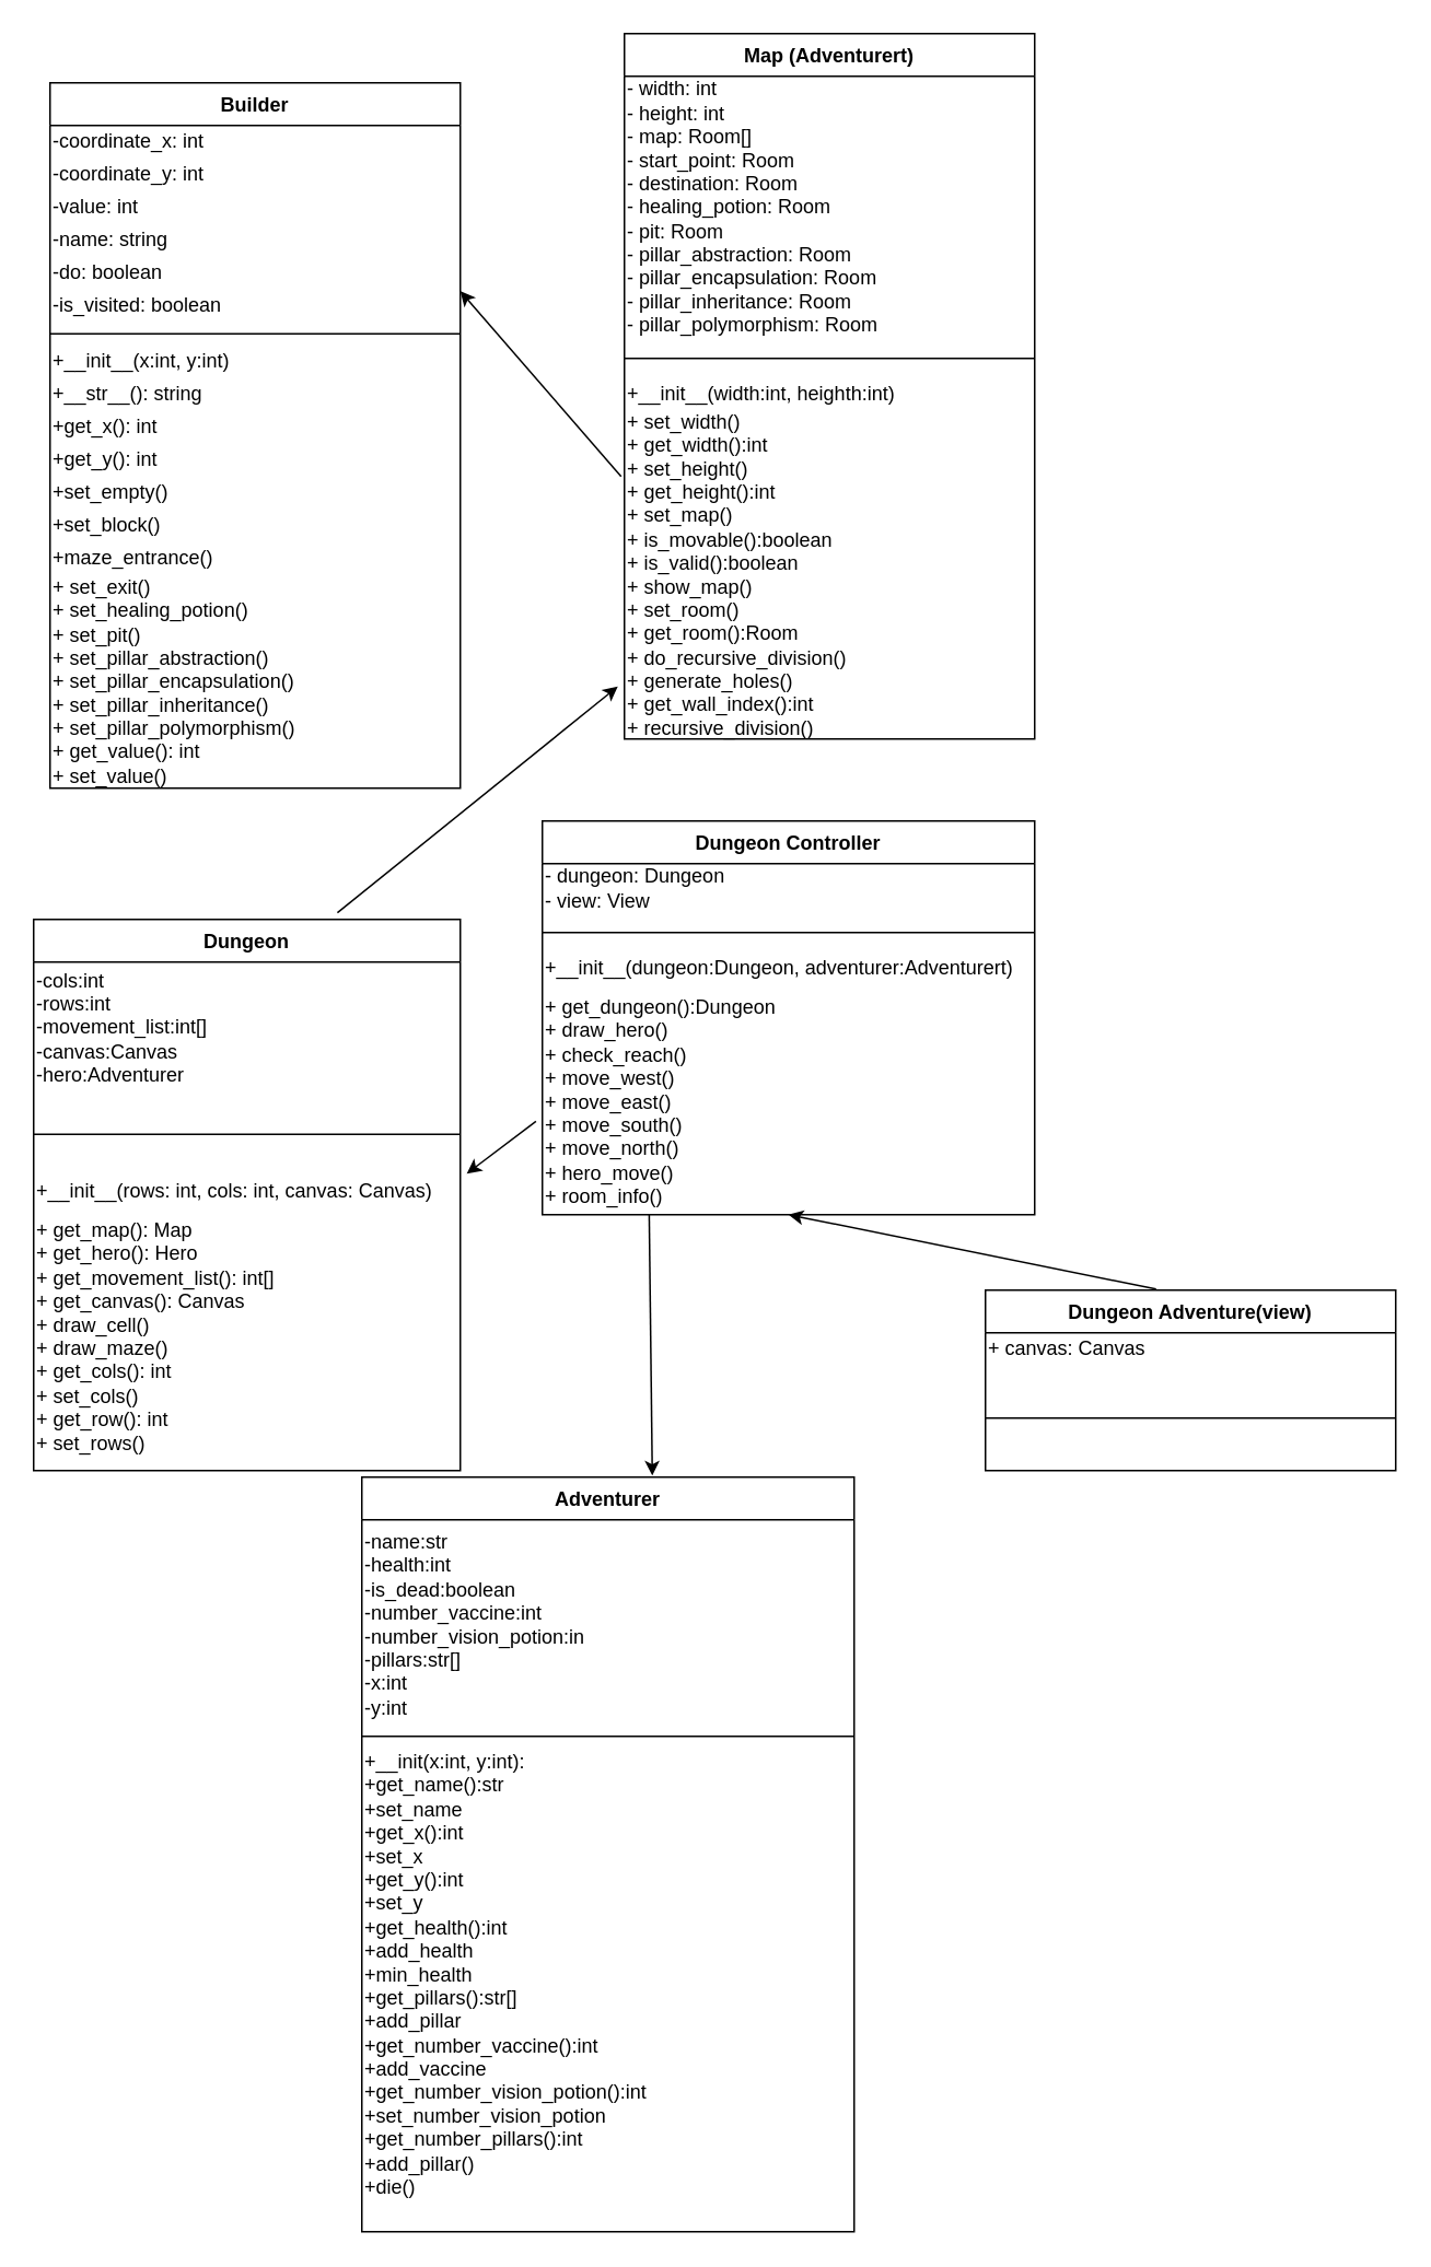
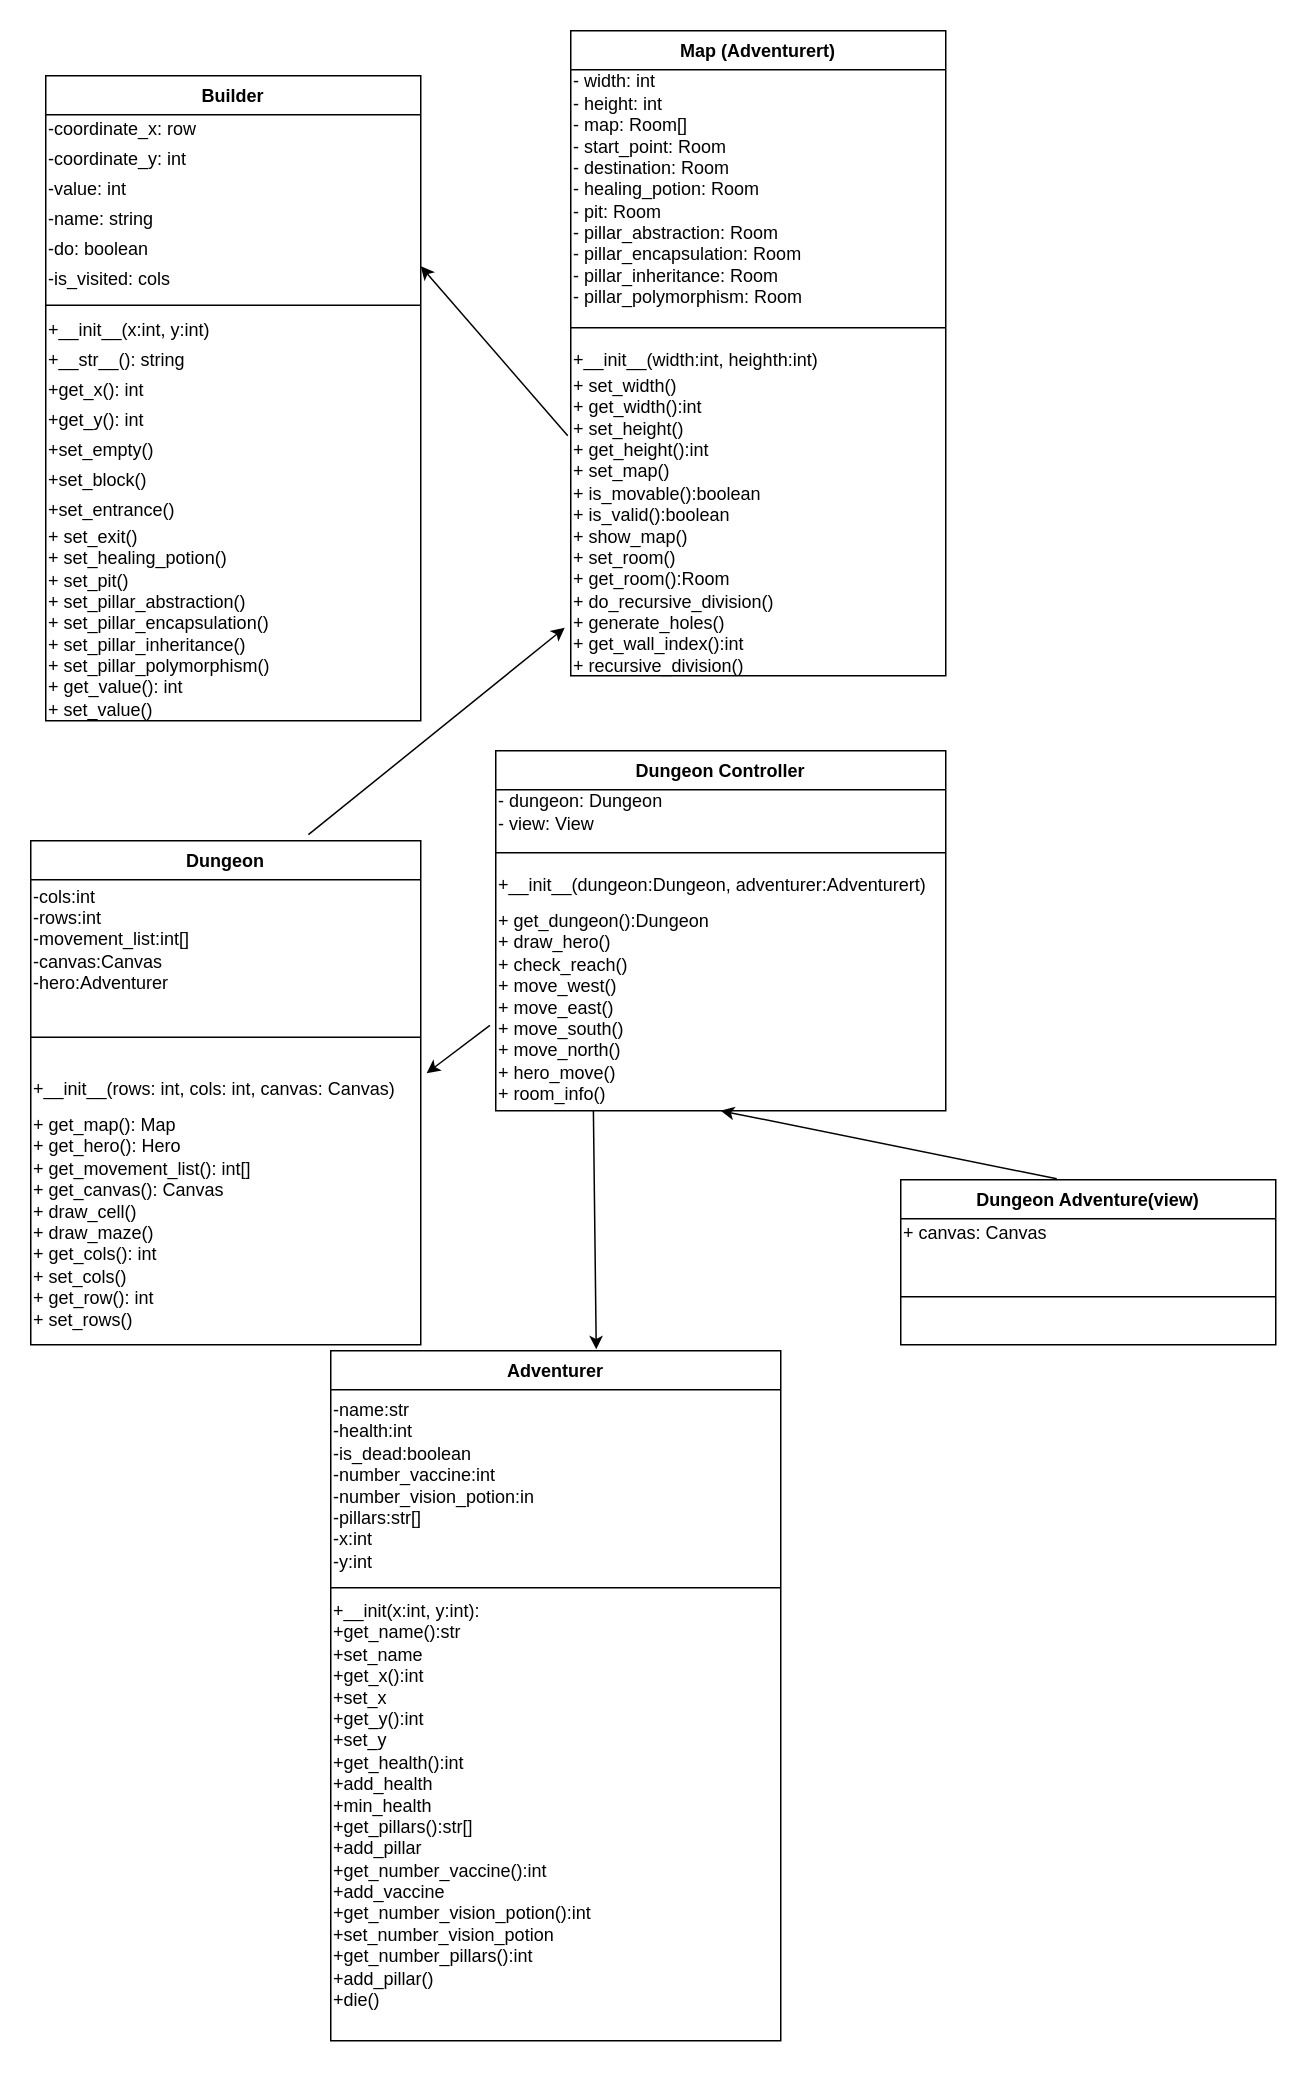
  <mxCell id="0" />
  <mxCell id="1" parent="0" />
  <mxCell id="2" value="Builder" style="swimlane;fontStyle=1;align=center;verticalAlign=top;childLayout=stackLayout;horizontal=1;startSize=26;horizontalStack=0;resizeParent=1;resizeParentMax=0;resizeLast=0;collapsible=1;marginBottom=0;" parent="1" vertex="1"><mxGeometry x="30" y="50" width="250" height="430" as="geometry" /></mxCell>
- <mxCell id="3" value="&lt;div align=&quot;left&quot;&gt;-coordinate_x: int&lt;br&gt;&lt;/div&gt;" style="text;html=1;align=left;verticalAlign=middle;resizable=0;points=[];autosize=1;strokeColor=none;fillColor=none;" parent="2" vertex="1"><mxGeometry y="26" width="250" height="20" as="geometry" /></mxCell>
+ <mxCell id="3" value="&lt;div align=&quot;left&quot;&gt;-coordinate_x: row&lt;br&gt;&lt;/div&gt;" style="text;html=1;align=left;verticalAlign=middle;resizable=0;points=[];autosize=1;strokeColor=none;fillColor=none;" parent="2" vertex="1"><mxGeometry y="26" width="250" height="20" as="geometry" /></mxCell>
  <mxCell id="4" value="&lt;div align=&quot;left&quot;&gt;-coordinate_y: int&lt;br&gt;&lt;/div&gt;" style="text;html=1;align=left;verticalAlign=middle;resizable=0;points=[];autosize=1;strokeColor=none;fillColor=none;" vertex="1" parent="2"><mxGeometry y="46" width="250" height="20" as="geometry" /></mxCell>
  <mxCell id="5" value="&lt;div align=&quot;left&quot;&gt;-value: int&lt;br&gt;&lt;/div&gt;" style="text;html=1;align=left;verticalAlign=middle;resizable=0;points=[];autosize=1;strokeColor=none;fillColor=none;" parent="2" vertex="1"><mxGeometry y="66" width="250" height="20" as="geometry" /></mxCell>
  <mxCell id="6" value="&lt;div align=&quot;left&quot;&gt;-name: string&lt;/div&gt;" style="text;html=1;align=left;verticalAlign=middle;resizable=0;points=[];autosize=1;strokeColor=none;fillColor=none;" parent="2" vertex="1"><mxGeometry y="86" width="250" height="20" as="geometry" /></mxCell>
  <mxCell id="7" value="&lt;div align=&quot;left&quot;&gt;-do: boolean&lt;/div&gt;" style="text;html=1;align=left;verticalAlign=middle;resizable=0;points=[];autosize=1;strokeColor=none;fillColor=none;" parent="2" vertex="1"><mxGeometry y="106" width="250" height="20" as="geometry" /></mxCell>
- <mxCell id="8" value="&lt;div align=&quot;left&quot;&gt;-is_visited: boolean&lt;/div&gt;" style="text;html=1;align=left;verticalAlign=middle;resizable=0;points=[];autosize=1;strokeColor=none;fillColor=none;" parent="2" vertex="1"><mxGeometry y="126" width="250" height="20" as="geometry" /></mxCell>
+ <mxCell id="8" value="&lt;div align=&quot;left&quot;&gt;-is_visited: cols&lt;/div&gt;" style="text;html=1;align=left;verticalAlign=middle;resizable=0;points=[];autosize=1;strokeColor=none;fillColor=none;" parent="2" vertex="1"><mxGeometry y="126" width="250" height="20" as="geometry" /></mxCell>
  <mxCell id="9" value="" style="line;strokeWidth=1;fillColor=none;align=left;verticalAlign=middle;spacingTop=-1;spacingLeft=3;spacingRight=3;rotatable=0;labelPosition=right;points=[];portConstraint=eastwest;" parent="2" vertex="1"><mxGeometry y="146" width="250" height="14" as="geometry" /></mxCell>
  <mxCell id="10" value="&lt;div align=&quot;left&quot;&gt;+__init__(x:int, y:int)&lt;br&gt;&lt;/div&gt;" style="text;html=1;align=left;verticalAlign=middle;resizable=0;points=[];autosize=1;strokeColor=none;fillColor=none;" vertex="1" parent="2"><mxGeometry y="160" width="250" height="20" as="geometry" /></mxCell>
  <mxCell id="11" value="&lt;div align=&quot;left&quot;&gt;+__str__(): string&lt;br&gt;&lt;/div&gt;" style="text;html=1;align=left;verticalAlign=middle;resizable=0;points=[];autosize=1;strokeColor=none;fillColor=none;" vertex="1" parent="2"><mxGeometry y="180" width="250" height="20" as="geometry" /></mxCell>
  <mxCell id="12" value="&lt;div align=&quot;left&quot;&gt;+get_x(): int&lt;br&gt;&lt;/div&gt;" style="text;html=1;align=left;verticalAlign=middle;resizable=0;points=[];autosize=1;strokeColor=none;fillColor=none;" vertex="1" parent="2"><mxGeometry y="200" width="250" height="20" as="geometry" /></mxCell>
  <mxCell id="13" value="&lt;div align=&quot;left&quot;&gt;+get_y(): int&lt;br&gt;&lt;/div&gt;" style="text;html=1;align=left;verticalAlign=middle;resizable=0;points=[];autosize=1;strokeColor=none;fillColor=none;" vertex="1" parent="2"><mxGeometry y="220" width="250" height="20" as="geometry" /></mxCell>
  <mxCell id="14" value="&lt;div align=&quot;left&quot;&gt;+set_empty()&lt;br&gt;&lt;/div&gt;" style="text;html=1;align=left;verticalAlign=middle;resizable=0;points=[];autosize=1;strokeColor=none;fillColor=none;" vertex="1" parent="2"><mxGeometry y="240" width="250" height="20" as="geometry" /></mxCell>
  <mxCell id="15" value="&lt;div align=&quot;left&quot;&gt;+set_block()&lt;br&gt;&lt;/div&gt;" style="text;html=1;align=left;verticalAlign=middle;resizable=0;points=[];autosize=1;strokeColor=none;fillColor=none;" vertex="1" parent="2"><mxGeometry y="260" width="250" height="20" as="geometry" /></mxCell>
- <mxCell id="16" value="&lt;div align=&quot;left&quot;&gt;+maze_entrance()&lt;br&gt;&lt;/div&gt;" style="text;html=1;align=left;verticalAlign=middle;resizable=0;points=[];autosize=1;strokeColor=none;fillColor=none;" vertex="1" parent="2"><mxGeometry y="280" width="250" height="20" as="geometry" /></mxCell>
+ <mxCell id="16" value="&lt;div align=&quot;left&quot;&gt;+set_entrance()&lt;br&gt;&lt;/div&gt;" style="text;html=1;align=left;verticalAlign=middle;resizable=0;points=[];autosize=1;strokeColor=none;fillColor=none;" vertex="1" parent="2"><mxGeometry y="280" width="250" height="20" as="geometry" /></mxCell>
  <mxCell id="17" value="+ set_exit()&lt;br&gt;+ set_healing_potion()&lt;br&gt;+ set_pit()&lt;br&gt;+ set_pillar_abstraction()&lt;br&gt;+ set_pillar_encapsulation()&lt;br&gt;+ set_pillar_inheritance()&lt;br&gt;+ set_pillar_polymorphism()&lt;br&gt;+ get_value(): int&lt;br&gt;+ set_value()" style="text;html=1;align=left;verticalAlign=middle;resizable=0;points=[];autosize=1;strokeColor=none;fillColor=none;" vertex="1" parent="2"><mxGeometry y="300" width="250" height="130" as="geometry" /></mxCell>
  <mxCell id="18" value="Map (Adventurert)" style="swimlane;fontStyle=1;align=center;verticalAlign=top;childLayout=stackLayout;horizontal=1;startSize=26;horizontalStack=0;resizeParent=1;resizeParentMax=0;resizeLast=0;collapsible=1;marginBottom=0;" parent="1" vertex="1"><mxGeometry x="380" y="20" width="250" height="430" as="geometry" /></mxCell>
  <mxCell id="19" value="&lt;div align=&quot;left&quot;&gt;- width: int&lt;br&gt;- height: int&lt;br&gt;- map: Room[]&lt;br&gt;- start_point: Room&lt;br&gt;- destination: Room&lt;br&gt;- healing_potion: Room&lt;br&gt;- pit: Room&lt;br&gt;- pillar_abstraction: Room&lt;br&gt;- pillar_encapsulation: Room&lt;br&gt;- pillar_inheritance: Room&lt;br&gt;- pillar_polymorphism: Room&lt;br&gt;&lt;/div&gt;" style="text;html=1;align=left;verticalAlign=middle;resizable=0;points=[];autosize=1;strokeColor=none;fillColor=none;" vertex="1" parent="18"><mxGeometry y="26" width="250" height="160" as="geometry" /></mxCell>
  <mxCell id="20" value="" style="line;strokeWidth=1;fillColor=none;align=left;verticalAlign=middle;spacingTop=-1;spacingLeft=3;spacingRight=3;rotatable=0;labelPosition=right;points=[];portConstraint=eastwest;" parent="18" vertex="1"><mxGeometry y="186" width="250" height="24" as="geometry" /></mxCell>
  <mxCell id="21" value="&lt;div align=&quot;left&quot;&gt;+__init__(width:int, heighth:int)&lt;br&gt;&lt;/div&gt;" style="text;html=1;align=left;verticalAlign=middle;resizable=0;points=[];autosize=1;strokeColor=none;fillColor=none;" vertex="1" parent="18"><mxGeometry y="210" width="250" height="20" as="geometry" /></mxCell>
  <mxCell id="22" value="+ set_width()&#10;+ get_width():int&#10;+ set_height()&#10;+ get_height():int&#10;+ set_map()&#10;+ is_movable():boolean&#10;+ is_valid():boolean&#10;+ show_map()&#10;+ set_room()&#10;+ get_room():Room&#10;+ do_recursive_division()&#10;+ generate_holes()&#10;+ get_wall_index():int&#10;+ recursive_division()" style="text;html=1;align=left;verticalAlign=middle;resizable=0;points=[];autosize=1;strokeColor=none;fillColor=none;" parent="18" vertex="1"><mxGeometry y="230" width="250" height="200" as="geometry" /></mxCell>
  <mxCell id="23" value="Dungeon Adventure(view)" style="swimlane;fontStyle=1;align=center;verticalAlign=top;childLayout=stackLayout;horizontal=1;startSize=26;horizontalStack=0;resizeParent=1;resizeParentMax=0;resizeLast=0;collapsible=1;marginBottom=0;" parent="1" vertex="1"><mxGeometry x="600" y="786" width="250" height="110" as="geometry" /></mxCell>
  <mxCell id="24" value="&lt;div align=&quot;left&quot;&gt;+ canvas: Canvas&lt;/div&gt;" style="text;html=1;align=left;verticalAlign=middle;resizable=0;points=[];autosize=1;strokeColor=none;fillColor=none;" vertex="1" parent="23"><mxGeometry y="26" width="250" height="20" as="geometry" /></mxCell>
  <mxCell id="25" value="" style="line;strokeWidth=1;fillColor=none;align=left;verticalAlign=middle;spacingTop=-1;spacingLeft=3;spacingRight=3;rotatable=0;labelPosition=right;points=[];portConstraint=eastwest;" parent="23" vertex="1"><mxGeometry y="46" width="250" height="64" as="geometry" /></mxCell>
  <mxCell id="26" value="Dungeon" style="swimlane;fontStyle=1;align=center;verticalAlign=top;childLayout=stackLayout;horizontal=1;startSize=26;horizontalStack=0;resizeParent=1;resizeParentMax=0;resizeLast=0;collapsible=1;marginBottom=0;" parent="1" vertex="1"><mxGeometry x="20" y="560" width="260" height="336" as="geometry" /></mxCell>
  <mxCell id="27" value="&lt;div align=&quot;left&quot;&gt;-cols:int&lt;br&gt;-rows:int&lt;br&gt;-movement_list:int[]&lt;br&gt;-canvas:Canvas&lt;br&gt;-hero:Adventurer&lt;/div&gt;" style="text;html=1;align=left;verticalAlign=middle;resizable=0;points=[];autosize=1;strokeColor=none;fillColor=none;" vertex="1" parent="26"><mxGeometry y="26" width="260" height="80" as="geometry" /></mxCell>
  <mxCell id="28" value="" style="line;strokeWidth=1;fillColor=none;align=left;verticalAlign=middle;spacingTop=-1;spacingLeft=3;spacingRight=3;rotatable=0;labelPosition=right;points=[];portConstraint=eastwest;" parent="26" vertex="1"><mxGeometry y="106" width="260" height="50" as="geometry" /></mxCell>
  <mxCell id="29" value="&lt;div align=&quot;left&quot;&gt;+__init__(rows: int, cols: int, canvas: Canvas)&lt;br&gt;&lt;/div&gt;" style="text;html=1;align=left;verticalAlign=middle;resizable=0;points=[];autosize=1;strokeColor=none;fillColor=none;" vertex="1" parent="26"><mxGeometry y="156" width="260" height="20" as="geometry" /></mxCell>
  <mxCell id="30" value="+ get_map(): Map&#10;+ get_hero(): Hero&#10;+ get_movement_list(): int[]&#10;+ get_canvas(): Canvas&#10;+ draw_cell()&#10;+ draw_maze()&#10;+ get_cols(): int&#10;+ set_cols()&#10;+ get_row(): int&#10;+ set_rows()" style="text;whiteSpace=wrap;html=1;" vertex="1" parent="26"><mxGeometry y="176" width="260" height="160" as="geometry" /></mxCell>
  <mxCell id="31" value="" style="endArrow=classic;html=1;rounded=0;exitX=0.416;exitY=-0.006;exitDx=0;exitDy=0;exitPerimeter=0;entryX=0.5;entryY=1;entryDx=0;entryDy=0;" parent="1" source="23" target="36" edge="1"><mxGeometry width="50" height="50" relative="1" as="geometry"><mxPoint x="440" y="720" as="sourcePoint" /><mxPoint x="500" y="680" as="targetPoint" /></mxGeometry></mxCell>
  <mxCell id="32" value="Dungeon Controller" style="swimlane;fontStyle=1;align=center;verticalAlign=top;childLayout=stackLayout;horizontal=1;startSize=26;horizontalStack=0;resizeParent=1;resizeParentMax=0;resizeLast=0;collapsible=1;marginBottom=0;" vertex="1" parent="1"><mxGeometry x="330" y="500" width="300" height="240" as="geometry" /></mxCell>
  <mxCell id="33" value="- dungeon: Dungeon&lt;br&gt;- view: View" style="text;html=1;align=left;verticalAlign=middle;resizable=0;points=[];autosize=1;strokeColor=none;fillColor=none;" vertex="1" parent="32"><mxGeometry y="26" width="300" height="30" as="geometry" /></mxCell>
  <mxCell id="34" value="" style="line;strokeWidth=1;fillColor=none;align=left;verticalAlign=middle;spacingTop=-1;spacingLeft=3;spacingRight=3;rotatable=0;labelPosition=right;points=[];portConstraint=eastwest;" vertex="1" parent="32"><mxGeometry y="56" width="300" height="24" as="geometry" /></mxCell>
  <mxCell id="35" value="&lt;div align=&quot;left&quot;&gt;+__init__(dungeon:Dungeon, adventurer:Adventurert)&lt;br&gt;&lt;/div&gt;" style="text;html=1;align=left;verticalAlign=middle;resizable=0;points=[];autosize=1;strokeColor=none;fillColor=none;" vertex="1" parent="32"><mxGeometry y="80" width="300" height="20" as="geometry" /></mxCell>
  <mxCell id="36" value="+ get_dungeon():Dungeon&#10;+ draw_hero()&#10;+ check_reach()&#10;+ move_west()&#10;+ move_east()&#10;+ move_south()&#10;+ move_north()&#10;+ hero_move()&#10;+ room_info()" style="text;whiteSpace=wrap;html=1;" vertex="1" parent="32"><mxGeometry y="100" width="300" height="140" as="geometry" /></mxCell>
  <mxCell id="37" value="" style="endArrow=classic;html=1;rounded=0;entryX=1.015;entryY=-0.05;entryDx=0;entryDy=0;entryPerimeter=0;exitX=-0.013;exitY=0.593;exitDx=0;exitDy=0;exitPerimeter=0;" edge="1" parent="1" source="36" target="29"><mxGeometry width="50" height="50" relative="1" as="geometry"><mxPoint x="420" y="880" as="sourcePoint" /><mxPoint x="470" y="830" as="targetPoint" /></mxGeometry></mxCell>
  <mxCell id="38" value="" style="endArrow=classic;html=1;rounded=0;exitX=0.712;exitY=-0.012;exitDx=0;exitDy=0;exitPerimeter=0;entryX=-0.016;entryY=0.84;entryDx=0;entryDy=0;entryPerimeter=0;" edge="1" parent="1" source="26" target="22"><mxGeometry width="50" height="50" relative="1" as="geometry"><mxPoint x="290" y="500" as="sourcePoint" /><mxPoint x="340" y="450" as="targetPoint" /></mxGeometry></mxCell>
  <mxCell id="39" value="Adventurer" style="swimlane;fontStyle=1;align=center;verticalAlign=top;childLayout=stackLayout;horizontal=1;startSize=26;horizontalStack=0;resizeParent=1;resizeParentMax=0;resizeLast=0;collapsible=1;marginBottom=0;" parent="1" vertex="1"><mxGeometry x="220" y="900" width="300" height="460" as="geometry" /></mxCell>
  <mxCell id="40" value="-name:str&#10;-health:int&#10;-is_dead:boolean&#10;-number_vaccine:int&#10;-number_vision_potion:in&#10;-pillars:str[]&#10;-x:int&#10;-y:int" style="text;whiteSpace=wrap;html=1;" vertex="1" parent="39"><mxGeometry y="26" width="300" height="130" as="geometry" /></mxCell>
  <mxCell id="41" value="" style="line;strokeWidth=1;fillColor=none;align=left;verticalAlign=middle;spacingTop=-1;spacingLeft=3;spacingRight=3;rotatable=0;labelPosition=right;points=[];portConstraint=eastwest;" parent="39" vertex="1"><mxGeometry y="156" width="300" height="4" as="geometry" /></mxCell>
  <mxCell id="42" value="+__init(x:int, y:int):&#10;+get_name():str&#10;+set_name&#10;+get_x():int&#10;+set_x&#10;+get_y():int&#10;+set_y&#10;+get_health():int&#10;+add_health&#10;+min_health&#10;+get_pillars():str[]&#10;+add_pillar&#10;+get_number_vaccine():int&#10;+add_vaccine&#10;+get_number_vision_potion():int&#10;+set_number_vision_potion&#10;+get_number_pillars():int&#10;+add_pillar()&#10;+die()" style="text;whiteSpace=wrap;html=1;" vertex="1" parent="39"><mxGeometry y="160" width="300" height="300" as="geometry" /></mxCell>
  <mxCell id="43" value="" style="endArrow=classic;html=1;rounded=0;entryX=1;entryY=0.05;entryDx=0;entryDy=0;entryPerimeter=0;exitX=-0.008;exitY=0.2;exitDx=0;exitDy=0;exitPerimeter=0;" edge="1" parent="1" source="22" target="8"><mxGeometry width="50" height="50" relative="1" as="geometry"><mxPoint x="260" y="250" as="sourcePoint" /><mxPoint x="310" y="200" as="targetPoint" /></mxGeometry></mxCell>
  <mxCell id="44" value="" style="endArrow=classic;html=1;rounded=0;entryX=0.59;entryY=-0.002;entryDx=0;entryDy=0;entryPerimeter=0;exitX=0.217;exitY=1;exitDx=0;exitDy=0;exitPerimeter=0;" edge="1" parent="1" source="36" target="39"><mxGeometry width="50" height="50" relative="1" as="geometry"><mxPoint x="260" y="700" as="sourcePoint" /><mxPoint x="310" y="650" as="targetPoint" /></mxGeometry></mxCell>
